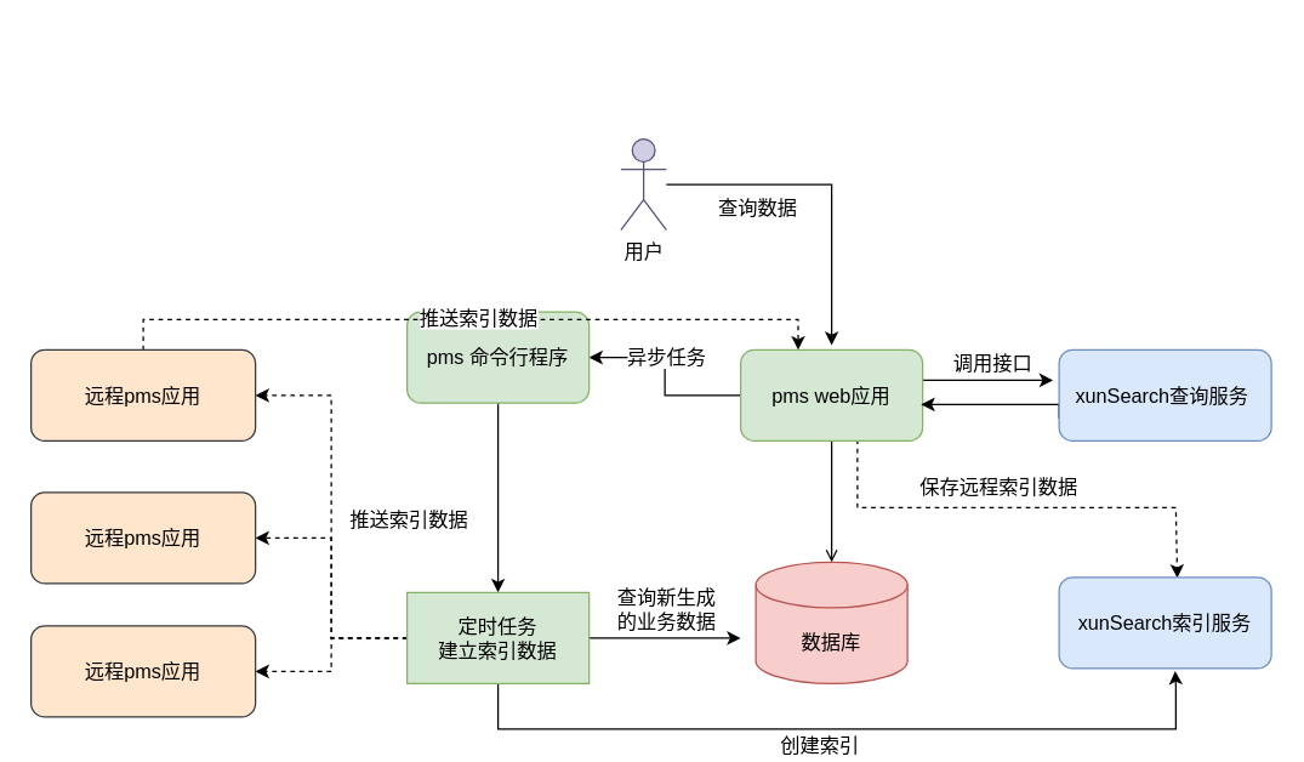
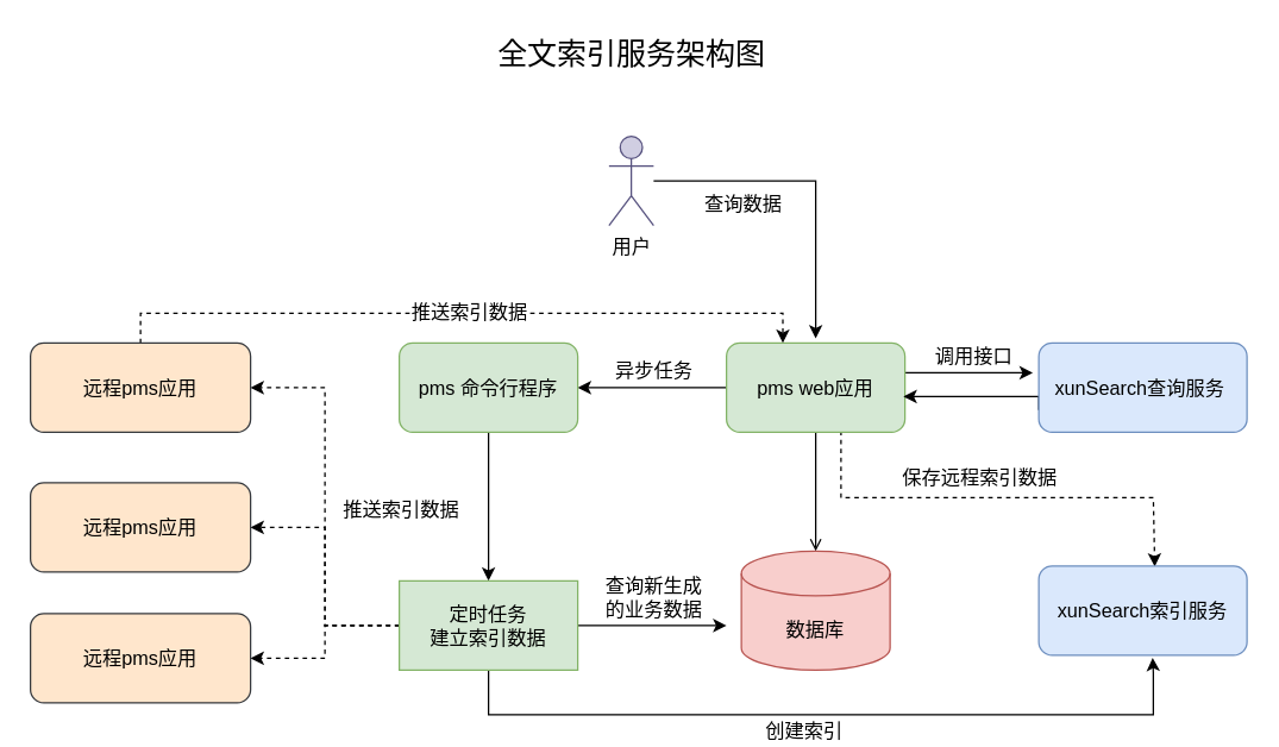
  <mxCell id="0" />
  <mxCell id="1" parent="0" />
  <mxCell id="2" style="edgeStyle=orthogonalEdgeStyle;rounded=0;orthogonalLoop=1;jettySize=auto;html=1;entryX=0.5;entryY=0;entryDx=0;entryDy=0;fontSize=13;" edge="1" parent="1" source="4"><mxGeometry relative="1" as="geometry"><mxPoint x="548" y="180" as="sourcePoint" /><mxPoint x="548" y="227" as="targetPoint" /><Array as="points"><mxPoint x="548" y="121" /></Array></mxGeometry></mxCell>
  <mxCell id="3" value="查询数据" style="edgeLabel;html=1;align=center;verticalAlign=middle;resizable=0;points=[];fontSize=13;" vertex="1" connectable="0" parent="2"><mxGeometry relative="1" as="geometry"><mxPoint x="-49" y="14" as="offset" /></mxGeometry></mxCell>
  <mxCell id="4" value="用户" style="shape=umlActor;verticalLabelPosition=bottom;verticalAlign=top;html=1;outlineConnect=0;fillColor=#d0cee2;strokeColor=#56517e;fontSize=13;" vertex="1" parent="1"><mxGeometry x="409" y="91" width="30" height="60" as="geometry" /></mxCell>
  <mxCell id="5" style="edgeStyle=orthogonalEdgeStyle;rounded=0;orthogonalLoop=1;jettySize=auto;html=1;exitX=1;exitY=0.25;exitDx=0;exitDy=0;fontSize=13;" edge="1" parent="1"><mxGeometry relative="1" as="geometry"><mxPoint x="588" y="250" as="sourcePoint" /><mxPoint x="694" y="250" as="targetPoint" /></mxGeometry></mxCell>
  <mxCell id="6" value="调用接口" style="edgeLabel;html=1;align=center;verticalAlign=middle;resizable=0;points=[];fontSize=13;" vertex="1" connectable="0" parent="5"><mxGeometry x="0.178" y="3" relative="1" as="geometry"><mxPoint x="3" y="-9" as="offset" /></mxGeometry></mxCell>
  <mxCell id="7" style="edgeStyle=orthogonalEdgeStyle;rounded=0;orthogonalLoop=1;jettySize=auto;html=1;exitX=0.5;exitY=1;exitDx=0;exitDy=0;fontSize=13;endArrow=open;" edge="1" parent="1" source="11" target="15"><mxGeometry relative="1" as="geometry" /></mxCell>
  <mxCell id="8" style="edgeStyle=orthogonalEdgeStyle;rounded=0;orthogonalLoop=1;jettySize=auto;html=1;entryX=1;entryY=0.5;entryDx=0;entryDy=0;fontSize=13;" edge="1" parent="1" source="11" target="17"><mxGeometry relative="1" as="geometry"><mxPoint x="398" y="260" as="targetPoint" /></mxGeometry></mxCell>
  <mxCell id="9" value="异步任务" style="edgeLabel;html=1;align=center;verticalAlign=middle;resizable=0;points=[];fontSize=13;" vertex="1" connectable="0" parent="8"><mxGeometry x="0.005" relative="1" as="geometry"><mxPoint y="-13" as="offset" /></mxGeometry></mxCell>
  <mxCell id="10" value="保存远程索引数据" style="edgeStyle=orthogonalEdgeStyle;rounded=0;orthogonalLoop=1;jettySize=auto;html=1;exitX=0.75;exitY=1;exitDx=0;exitDy=0;dashed=1;fontSize=13;entryX=0.557;entryY=0.006;entryDx=0;entryDy=0;entryPerimeter=0;" edge="1" parent="1" source="11" target="14"><mxGeometry x="-0.044" y="14" relative="1" as="geometry"><mxPoint x="751.444" y="377.778" as="targetPoint" /><Array as="points"><mxPoint x="565" y="290" /><mxPoint x="565" y="334" /><mxPoint x="775" y="334" /><mxPoint x="775" y="380" /></Array><mxPoint as="offset" /></mxGeometry></mxCell>
  <mxCell id="11" value="pms web应用" style="rounded=1;whiteSpace=wrap;html=1;fillColor=#d5e8d4;strokeColor=#82b366;glass=0;sketch=0;shadow=0;fontSize=13;" vertex="1" parent="1"><mxGeometry x="488" y="230" width="120" height="60" as="geometry" /></mxCell>
  <mxCell id="12" style="edgeStyle=orthogonalEdgeStyle;rounded=0;orthogonalLoop=1;jettySize=auto;html=1;exitX=0;exitY=0.75;exitDx=0;exitDy=0;fontSize=13;" edge="1" parent="1" source="13"><mxGeometry relative="1" as="geometry"><mxPoint x="607" y="266" as="targetPoint" /><Array as="points"><mxPoint x="698" y="266" /><mxPoint x="608" y="266" /></Array></mxGeometry></mxCell>
  <mxCell id="13" value="xunSearch查询服务&amp;nbsp;" style="rounded=1;whiteSpace=wrap;html=1;fillColor=#dae8fc;strokeColor=#6c8ebf;glass=0;sketch=0;shadow=0;fontSize=13;" vertex="1" parent="1"><mxGeometry x="698" y="230" width="140" height="60" as="geometry" /></mxCell>
  <mxCell id="14" value="xunSearch索引服务" style="rounded=1;whiteSpace=wrap;html=1;fillColor=#dae8fc;strokeColor=#6c8ebf;glass=0;sketch=0;shadow=0;fontSize=13;" vertex="1" parent="1"><mxGeometry x="698" y="380" width="140" height="60" as="geometry" /></mxCell>
  <mxCell id="15" value="数据库" style="shape=cylinder3;whiteSpace=wrap;html=1;boundedLbl=1;backgroundOutline=1;size=15;fillColor=#f8cecc;strokeColor=#b85450;fontSize=13;" vertex="1" parent="1"><mxGeometry x="498" y="370" width="100" height="80" as="geometry" /></mxCell>
  <mxCell id="16" style="edgeStyle=orthogonalEdgeStyle;rounded=0;orthogonalLoop=1;jettySize=auto;html=1;entryX=0.5;entryY=0;entryDx=0;entryDy=0;fontSize=13;" edge="1" parent="1" source="17" target="26"><mxGeometry relative="1" as="geometry" /></mxCell>
- <mxCell id="17" value="pms 命令行程序" style="rounded=1;whiteSpace=wrap;html=1;fillColor=#d5e8d4;strokeColor=#82b366;glass=0;sketch=0;shadow=0;fontSize=13;" vertex="1" parent="1"><mxGeometry x="268" y="205" width="120" height="60" as="geometry" /></mxCell>
+ <mxCell id="17" value="pms 命令行程序" style="rounded=1;whiteSpace=wrap;html=1;fillColor=#d5e8d4;strokeColor=#82b366;glass=0;sketch=0;shadow=0;fontSize=13;" vertex="1" parent="1"><mxGeometry x="268" y="230" width="120" height="60" as="geometry" /></mxCell>
  <mxCell id="18" style="edgeStyle=orthogonalEdgeStyle;rounded=0;orthogonalLoop=1;jettySize=auto;html=1;fontSize=13;entryX=0.547;entryY=1.029;entryDx=0;entryDy=0;entryPerimeter=0;" edge="1" parent="1" source="26" target="14"><mxGeometry relative="1" as="geometry"><mxPoint x="748" y="440" as="targetPoint" /><Array as="points"><mxPoint x="328" y="480" /><mxPoint x="775" y="480" /><mxPoint x="775" y="452" /><mxPoint x="775" y="452" /></Array></mxGeometry></mxCell>
  <mxCell id="19" value="创建索引" style="edgeLabel;html=1;align=center;verticalAlign=middle;resizable=0;points=[];fontSize=13;" vertex="1" connectable="0" parent="18"><mxGeometry x="-0.17" y="-2" relative="1" as="geometry"><mxPoint x="27" y="8" as="offset" /></mxGeometry></mxCell>
  <mxCell id="20" style="edgeStyle=orthogonalEdgeStyle;rounded=0;orthogonalLoop=1;jettySize=auto;html=1;fontSize=13;" edge="1" parent="1" source="26"><mxGeometry relative="1" as="geometry"><mxPoint x="488" y="420" as="targetPoint" /></mxGeometry></mxCell>
  <mxCell id="21" value="查询新生成&lt;br style=&quot;font-size: 13px;&quot;&gt;的业务数据" style="edgeLabel;html=1;align=center;verticalAlign=middle;resizable=0;points=[];fontSize=13;" vertex="1" connectable="0" parent="20"><mxGeometry x="0.02" y="1" relative="1" as="geometry"><mxPoint y="-19" as="offset" /></mxGeometry></mxCell>
  <mxCell id="22" style="edgeStyle=orthogonalEdgeStyle;rounded=0;orthogonalLoop=1;jettySize=auto;html=1;entryX=1;entryY=0.5;entryDx=0;entryDy=0;fontSize=13;dashed=1;" edge="1" parent="1" source="26" target="30"><mxGeometry relative="1" as="geometry" /></mxCell>
  <mxCell id="23" value="推送索引数据" style="edgeLabel;html=1;align=center;verticalAlign=middle;resizable=0;points=[];fontSize=13;" vertex="1" connectable="0" parent="22"><mxGeometry x="0.168" y="-4" relative="1" as="geometry"><mxPoint x="46" y="23" as="offset" /></mxGeometry></mxCell>
  <mxCell id="24" style="edgeStyle=orthogonalEdgeStyle;rounded=0;orthogonalLoop=1;jettySize=auto;html=1;entryX=1;entryY=0.5;entryDx=0;entryDy=0;fontSize=13;dashed=1;" edge="1" parent="1" source="26" target="31"><mxGeometry relative="1" as="geometry" /></mxCell>
  <mxCell id="25" style="edgeStyle=orthogonalEdgeStyle;rounded=0;orthogonalLoop=1;jettySize=auto;html=1;exitX=0;exitY=0.5;exitDx=0;exitDy=0;entryX=1;entryY=0.5;entryDx=0;entryDy=0;fontSize=13;dashed=1;" edge="1" parent="1" source="26" target="32"><mxGeometry relative="1" as="geometry"><Array as="points"><mxPoint x="218" y="420" /><mxPoint x="218" y="442" /></Array></mxGeometry></mxCell>
  <mxCell id="26" value="定时任务&lt;br style=&quot;font-size: 13px;&quot;&gt;建立索引数据" style="whiteSpace=wrap;html=1;fillColor=#d5e8d4;strokeColor=#82b366;glass=0;sketch=0;shadow=0;fontSize=13;rounded=0;" vertex="1" parent="1"><mxGeometry x="268" y="390" width="120" height="60" as="geometry" /></mxCell>
+ <mxCell id="27" value="全文索引服务架构图" style="text;html=1;strokeColor=none;fillColor=none;align=center;verticalAlign=middle;whiteSpace=wrap;rounded=0;shadow=0;glass=0;dashed=1;sketch=0;fontSize=20;" vertex="1" parent="1"><mxGeometry x="321.5" width="205" height="30" as="geometry" y="20" /></mxCell>
  <mxCell id="28" style="edgeStyle=orthogonalEdgeStyle;rounded=0;orthogonalLoop=1;jettySize=auto;html=1;entryX=0.316;entryY=0;entryDx=0;entryDy=0;entryPerimeter=0;dashed=1;fontSize=13;" edge="1" parent="1" source="30" target="11"><mxGeometry relative="1" as="geometry"><Array as="points"><mxPoint x="94" y="210" /><mxPoint x="526" y="210" /></Array></mxGeometry></mxCell>
  <mxCell id="29" value="推送索引数据" style="edgeLabel;html=1;align=center;verticalAlign=middle;resizable=0;points=[];fontSize=13;" vertex="1" connectable="0" parent="28"><mxGeometry x="0.016" y="2" relative="1" as="geometry"><mxPoint as="offset" /></mxGeometry></mxCell>
  <mxCell id="30" value="远程pms应用" style="rounded=1;whiteSpace=wrap;html=1;shadow=0;glass=0;sketch=0;fontSize=13;fillColor=#FFE6CC;strokeColor=#36393d;" vertex="1" parent="1"><mxGeometry x="20" y="230" width="148" height="60" as="geometry" /></mxCell>
  <mxCell id="31" value="远程pms应用" style="rounded=1;whiteSpace=wrap;html=1;shadow=0;glass=0;sketch=0;fontSize=13;fillColor=#FFE6CC;strokeColor=#36393d;" vertex="1" parent="1"><mxGeometry x="20" y="324" width="148" height="60" as="geometry" /></mxCell>
  <mxCell id="32" value="远程pms应用" style="rounded=1;whiteSpace=wrap;html=1;shadow=0;glass=0;sketch=0;fontSize=13;fillColor=#FFE6CC;strokeColor=#36393d;" vertex="1" parent="1"><mxGeometry x="20" y="412" width="148" height="60" as="geometry" /></mxCell>
